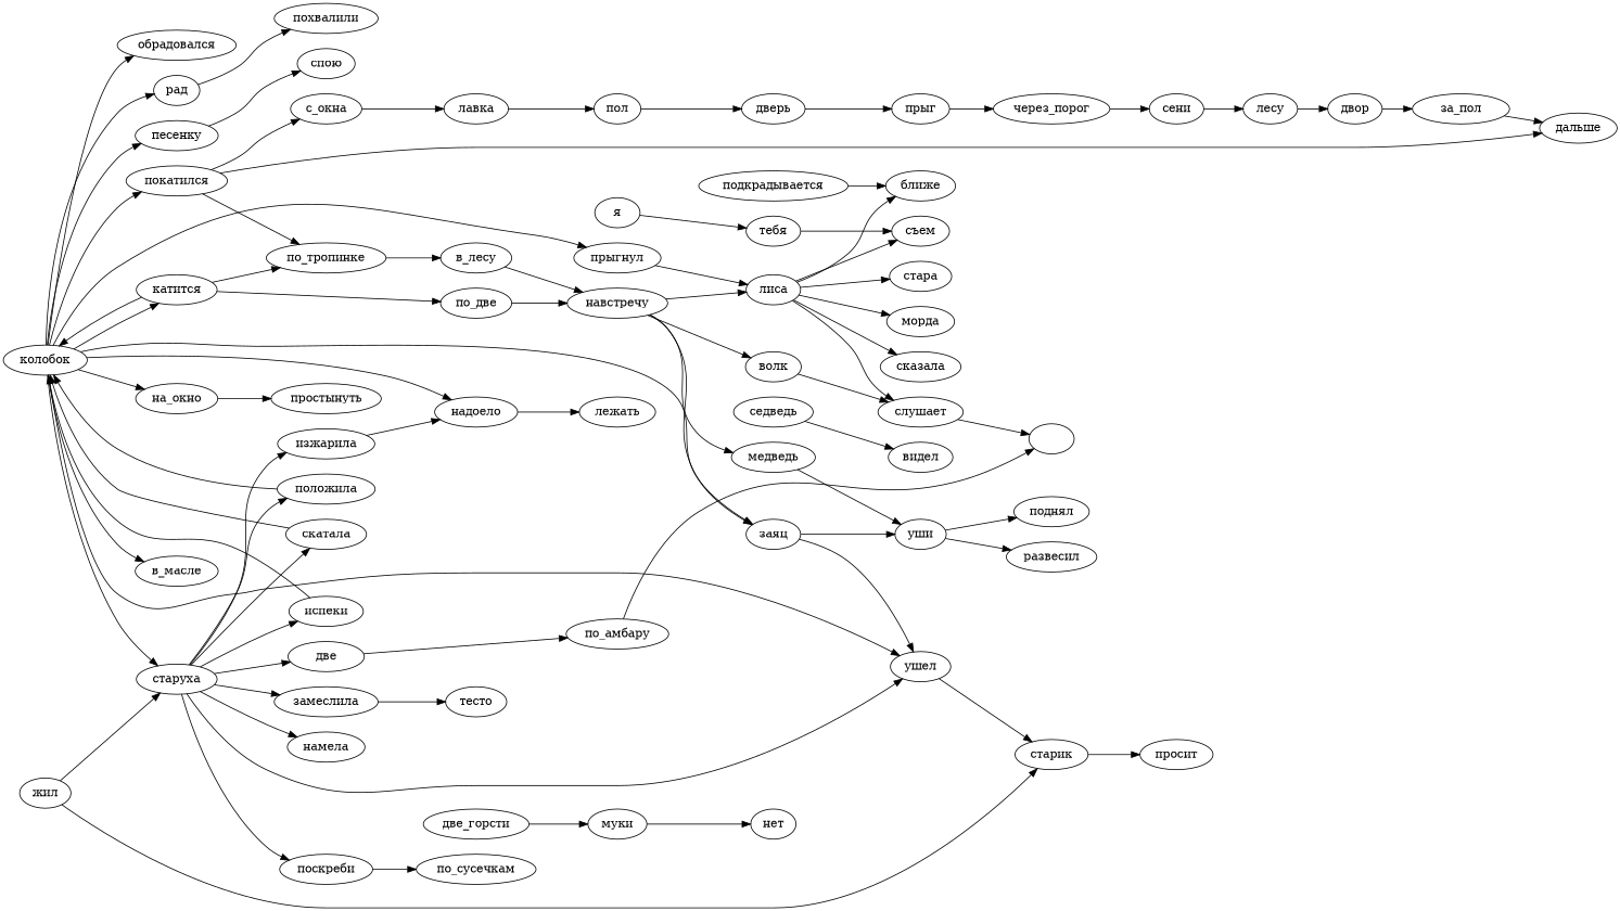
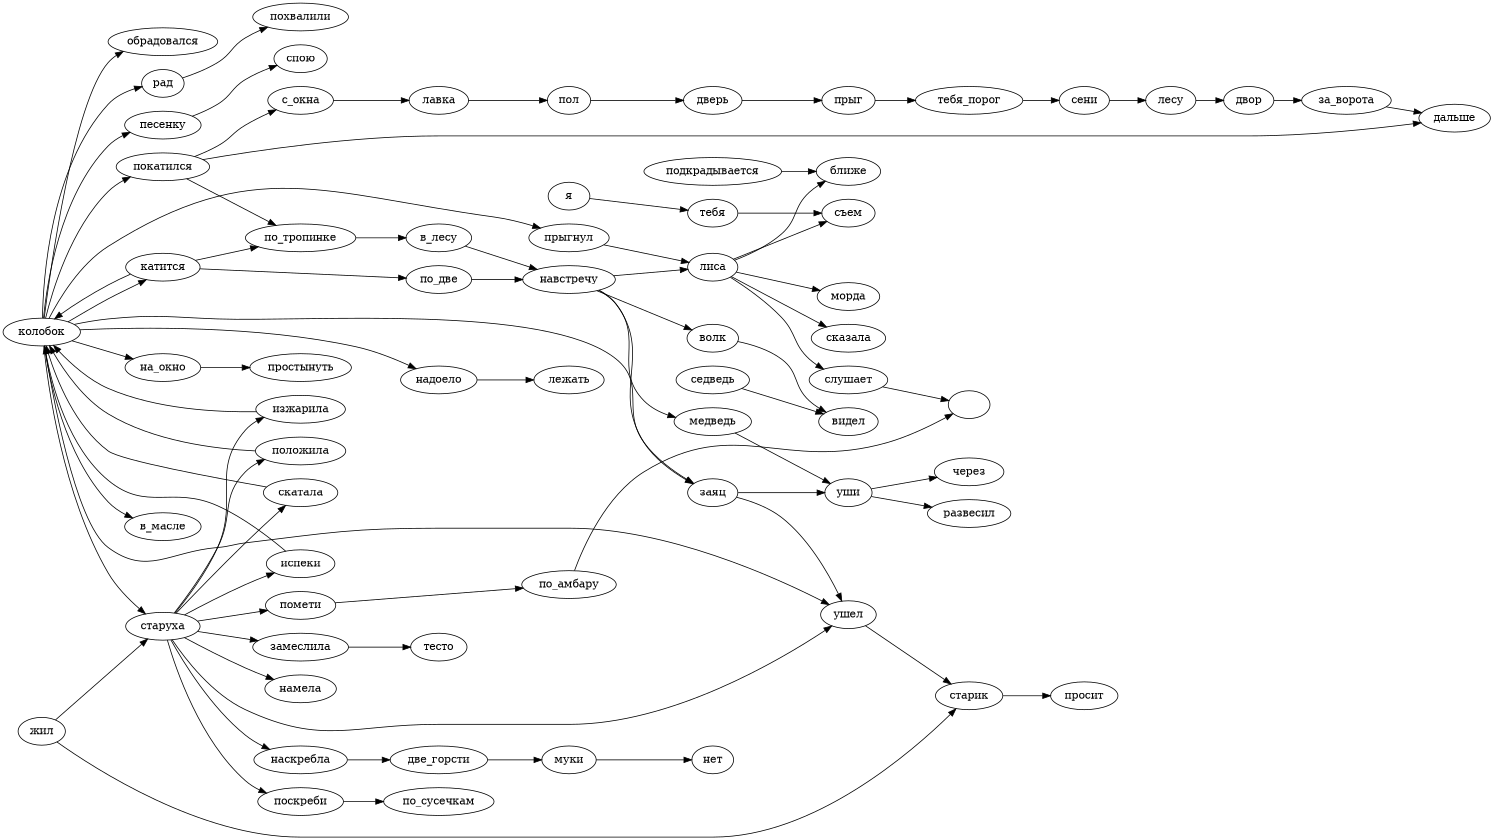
  digraph {
    rankdir=LR
    "колобок"
    "прыгнул"
    "песенку"
    "покатился"
    "ушел"
    "заяц"
    "катится"
    "надоело"
    "старуха"
    "на_окно"
    "в_масле"
    "обрадовался"
    "рад"
    "лиса"
    "спою"
    "дальше"
    "по_тропинке"
    "с_окна"
    "старик"
    "уши"
    n21 [label="по_две"]
    "лежать"
    "намела"
    "поскреби"
+   "наскребла"
    "скатала"
    "испеки"
-   "помети" [label="две"]
+   "помети"
    "положила"
    "замеслила"
    "изжарила"
    "простынуть"
    "похвалили"
    "слушает"
    "сказала"
    "ближе"
    "съем"
-   "стара"
    "морда"
    "в_лесу"
    "лавка"
    "просит"
    "развесил"
-   "поднял"
+   "поднял" [label="через"]
    "навстречу"
    "по_сусечкам"
    "две_горсти"
    "по_амбару"
    "тесто"
    ""
-   "за_ворота" [label="за_пол"]
+   "за_ворота"
    "прыг"
-   "через_порог"
+   "через_порог" [label="тебя_порог"]
    "сени"
    n55 [label="лесу"]
    "пол"
    "подкрадывается"
    "двор"
    "медведь"
    "волк"
    "муки"
    "нет"
    "дверь"
    "седведь"
    "видел"
    "я"
    "тебя"
    "жил"
    "колобок" -> "прыгнул"
    "колобок" -> "песенку"
    "колобок" -> "покатился"
    "колобок" -> "ушел"
    "колобок" -> "заяц"
    "колобок" -> "катится"
    "колобок" -> "надоело"
    "колобок" -> "старуха"
    "колобок" -> "на_окно"
    "колобок" -> "в_масле"
    "колобок" -> "обрадовался"
    "колобок" -> "рад"
    "прыгнул" -> "лиса"
    "песенку" -> "спою"
    "покатился" -> "дальше"
    "покатился" -> "по_тропинке"
    "покатился" -> "с_окна"
    "ушел" -> "старик"
    "заяц" -> "ушел"
    "заяц" -> "уши"
    "катится" -> "колобок"
    "катится" -> "по_тропинке"
    "катится" -> n21
    "надоело" -> "лежать"
    "старуха" -> "ушел"
    "старуха" -> "намела"
    "старуха" -> "поскреби"
+   "старуха" -> "наскребла"
    "старуха" -> "скатала"
    "старуха" -> "испеки"
    "старуха" -> "помети"
    "старуха" -> "положила"
    "старуха" -> "замеслила"
    "старуха" -> "изжарила"
    "на_окно" -> "простынуть"
    "рад" -> "похвалили"
    "лиса" -> "слушает"
    "лиса" -> "сказала"
    "лиса" -> "ближе"
    "лиса" -> "съем"
-   "лиса" -> "стара"
    "лиса" -> "морда"
    "по_тропинке" -> "в_лесу"
    "с_окна" -> "лавка"
    "старик" -> "просит"
    "уши" -> "развесил"
    "уши" -> "поднял"
    n21 -> "навстречу"
    "поскреби" -> "по_сусечкам"
+   "наскребла" -> "две_горсти"
    "скатала" -> "колобок"
    "испеки" -> "колобок"
    "помети" -> "по_амбару"
    "положила" -> "колобок"
    "замеслила" -> "тесто"
-   "изжарила" -> "надоело"
+   "изжарила" -> "колобок"
    "слушает" -> ""
    "в_лесу" -> "навстречу"
    "лавка" -> "пол"
    "навстречу" -> "заяц"
    "навстречу" -> "лиса"
    "навстречу" -> "медведь"
    "навстречу" -> "волк"
    "две_горсти" -> "муки"
    "по_амбару" -> ""
    "за_ворота" -> "дальше"
    "прыг" -> "через_порог"
    "через_порог" -> "сени"
    "сени" -> n55
    n55 -> "двор"
    "пол" -> "дверь"
    "подкрадывается" -> "ближе"
    "двор" -> "за_ворота"
    "медведь" -> "уши"
-   "волк" -> "слушает"
+   "волк" -> "видел"
    "муки" -> "нет"
    "дверь" -> "прыг"
    "седведь" -> "видел"
    "я" -> "тебя"
    "тебя" -> "съем"
    "жил" -> "старуха"
    "жил" -> "старик"
  }
